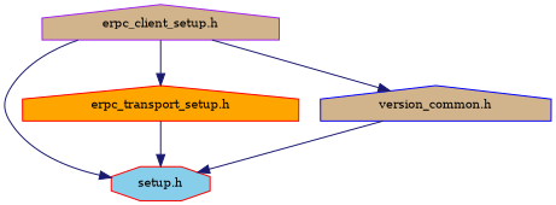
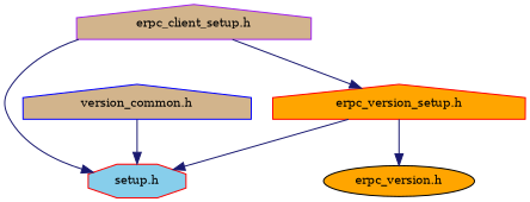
  digraph {
    fontname="DejaVu Serif"
    node [color=red fillcolor=tan fontname="DejaVu Serif" fontsize=10 shape=house style=filled]
    edge [color=midnightblue fontname="DejaVu Serif" fontsize=10 labelfontname=Helvetica labelfontsize=10 style=solid]
    n1 [color=purple fontcolor=black height=0.2 label="erpc_client_setup.h" width=0.4]
    n2 [fillcolor=skyblue height=0.2 label="setup.h" shape=octagon width=0.4]
-   n3 [fillcolor=orange height=0.2 label="erpc_transport_setup.h" width=0.4]
+   n3 [fillcolor=orange height=0.2 label="erpc_version_setup.h" width=0.4]
    n4 [color=blue height=0.2 label="version_common.h" width=0.4]
+   n5 [color=black fillcolor=orange height=0.2 label="erpc_version.h" shape=ellipse width=0.4]
    n1 -> n2
    n1 -> n3
-   n1 -> n4
    n3 -> n2
+   n3 -> n5
    n4 -> n2
  }
